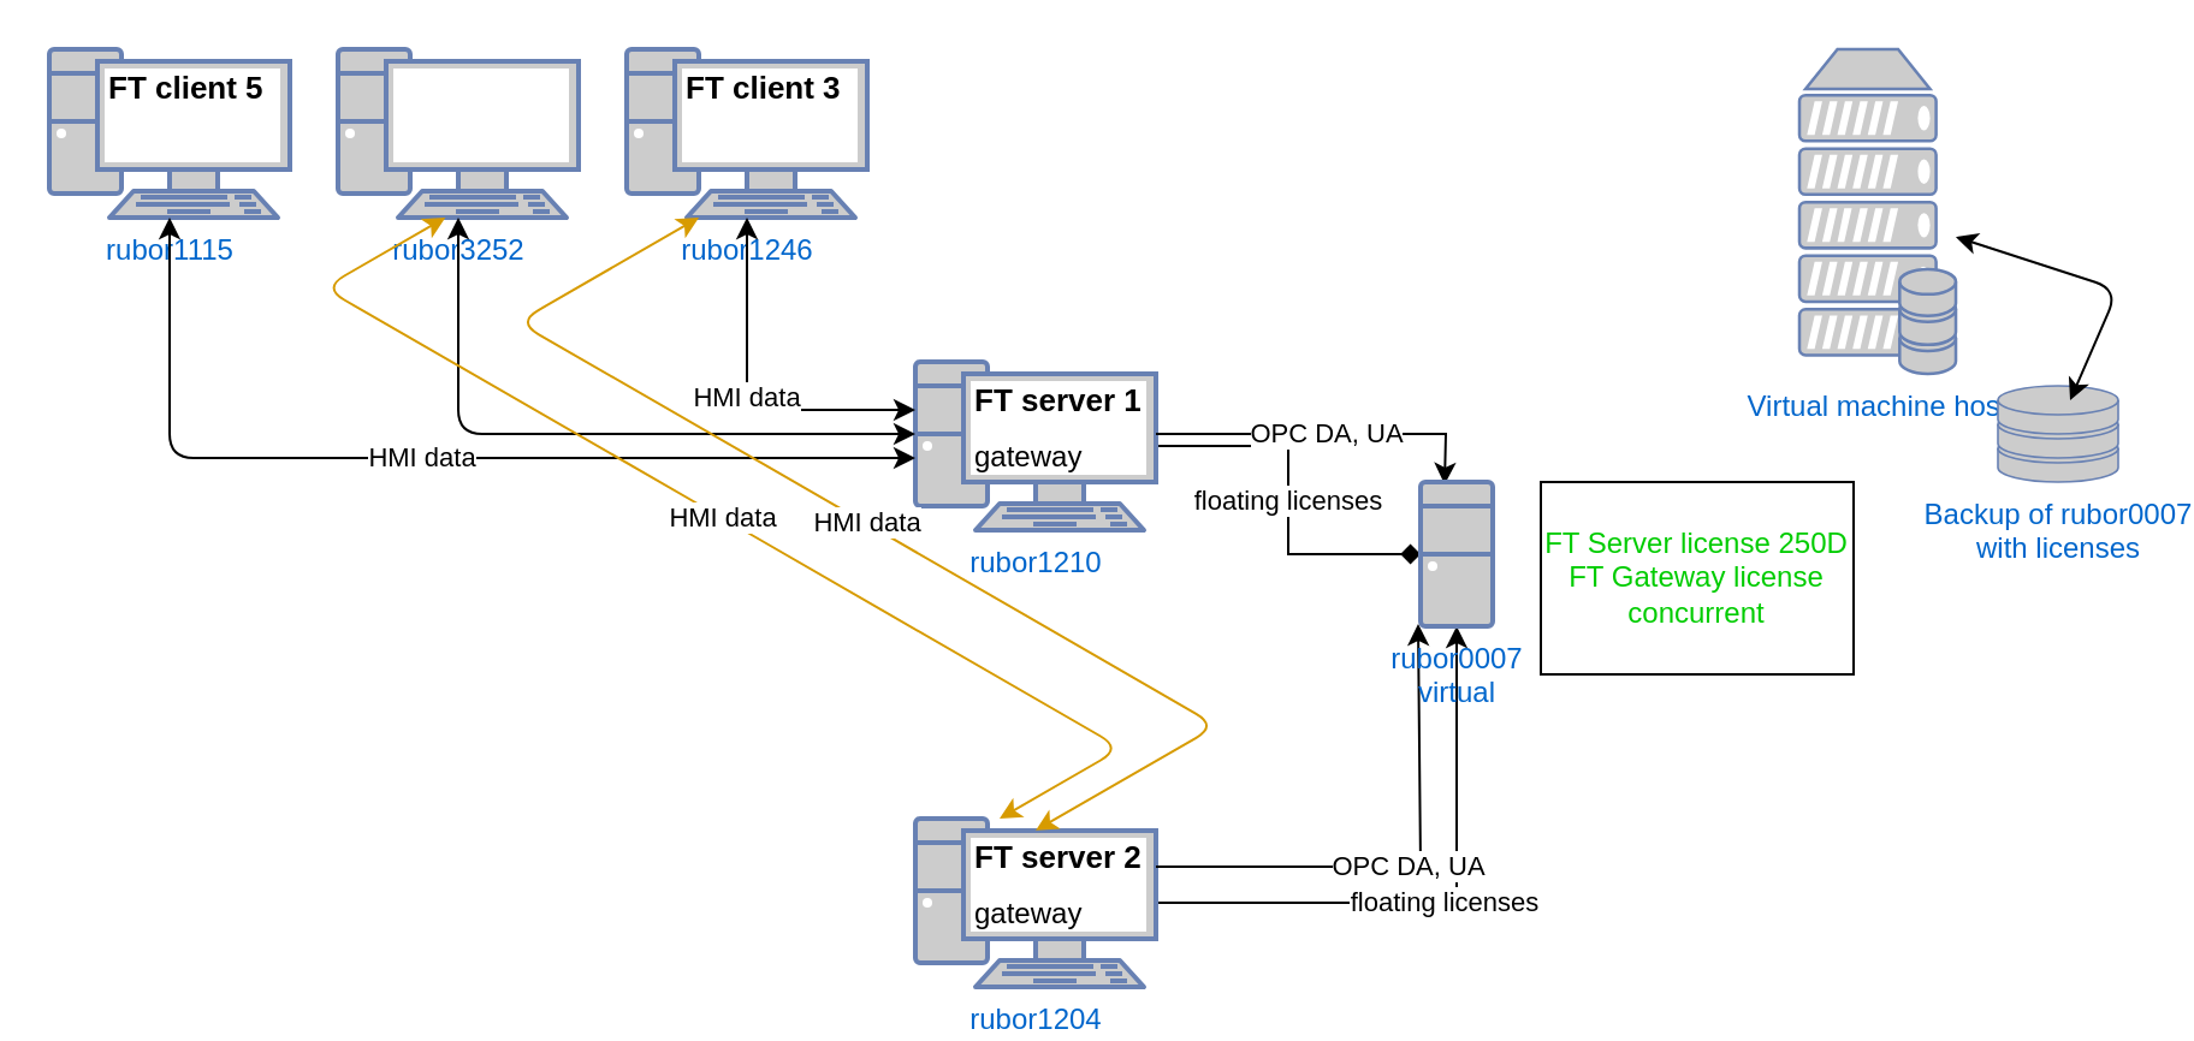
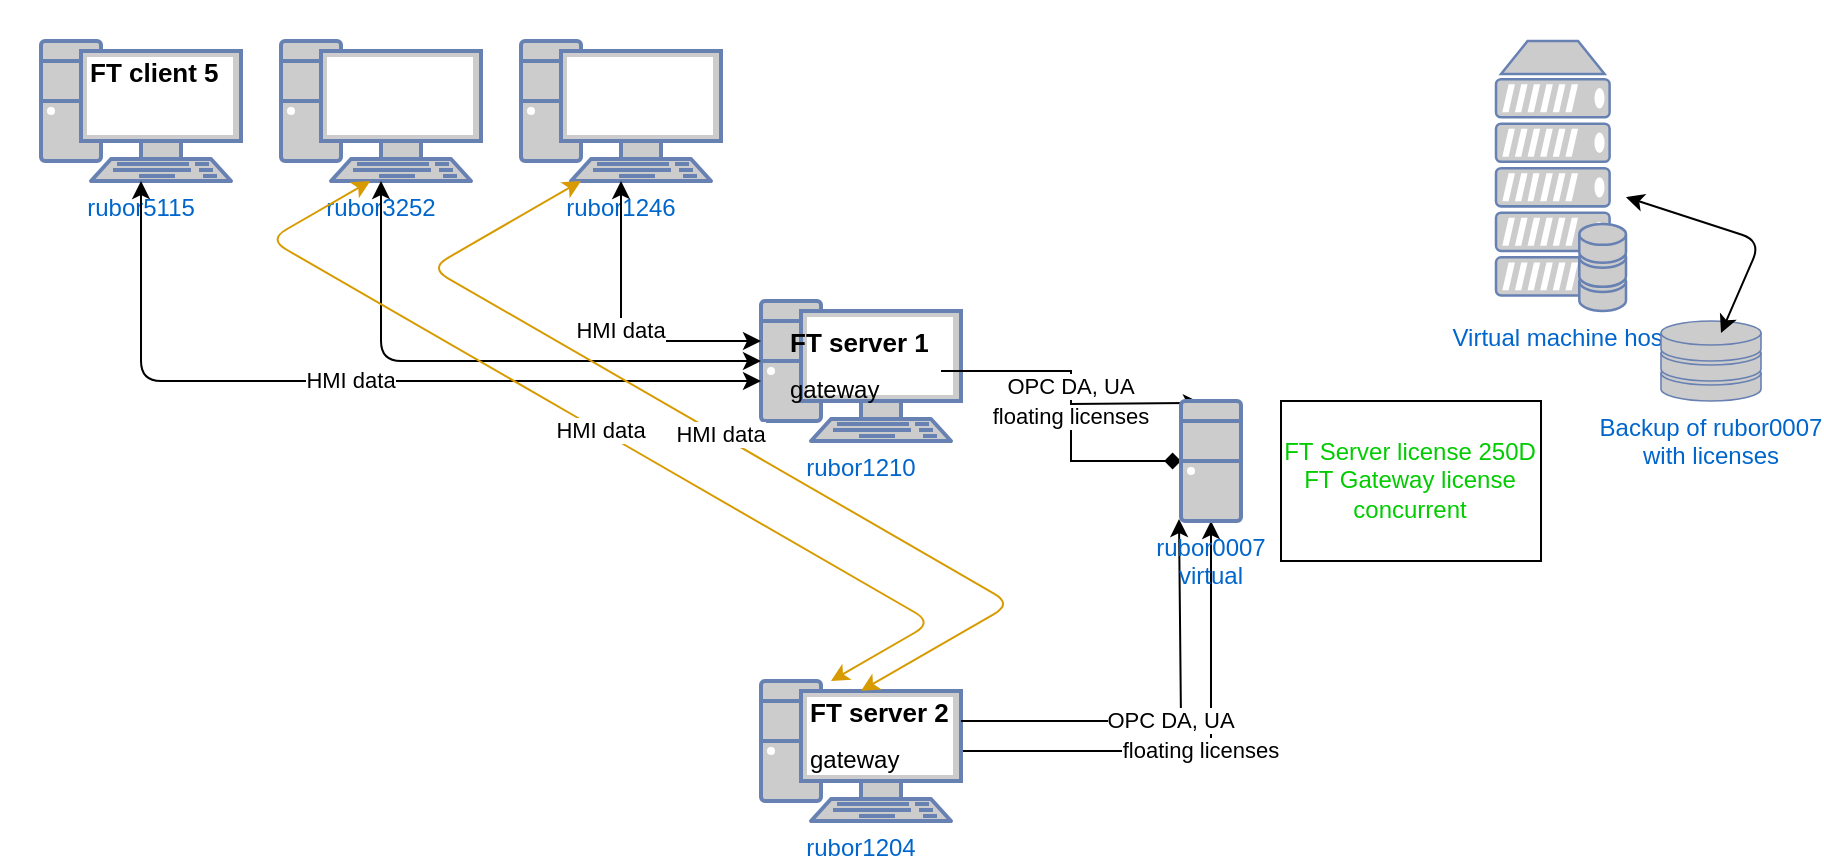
  <mxCell id="0" />
  <mxCell id="1" parent="0" />
  <mxCell id="2" value="&lt;font color=&quot;#00cc00&quot;&gt;FT Server license 250D&lt;br&gt;FT Gateway license concurrent&lt;/font&gt;" style="rounded=0;whiteSpace=wrap;html=1;" vertex="1" parent="1"><mxGeometry x="640" y="200" width="130" height="80" as="geometry" /></mxCell>
- <mxCell id="3" value="rubor1115&lt;br&gt;" style="fontColor=#0066CC;verticalAlign=top;verticalLabelPosition=bottom;labelPosition=center;align=center;html=1;fillColor=#CCCCCC;strokeColor=#6881B3;gradientColor=none;gradientDirection=north;strokeWidth=2;shape=mxgraph.networks.pc;rounded=0;shadow=0;comic=0;" parent="1" vertex="1"><mxGeometry x="20" y="20" width="100" height="70" as="geometry" /></mxCell>
+ <mxCell id="3" value="rubor5115&lt;br&gt;" style="fontColor=#0066CC;verticalAlign=top;verticalLabelPosition=bottom;labelPosition=center;align=center;html=1;fillColor=#CCCCCC;strokeColor=#6881B3;gradientColor=none;gradientDirection=north;strokeWidth=2;shape=mxgraph.networks.pc;rounded=0;shadow=0;comic=0;" parent="1" vertex="1"><mxGeometry x="20" y="20" width="100" height="70" as="geometry" /></mxCell>
  <mxCell id="4" value="rubor3252" style="fontColor=#0066CC;verticalAlign=top;verticalLabelPosition=bottom;labelPosition=center;align=center;html=1;fillColor=#CCCCCC;strokeColor=#6881B3;gradientColor=none;gradientDirection=north;strokeWidth=2;shape=mxgraph.networks.pc;rounded=0;shadow=0;comic=0;" parent="1" vertex="1"><mxGeometry x="140" y="20" width="100" height="70" as="geometry" /></mxCell>
  <mxCell id="5" value="rubor1246&lt;br&gt;" style="fontColor=#0066CC;verticalAlign=top;verticalLabelPosition=bottom;labelPosition=center;align=center;html=1;fillColor=#CCCCCC;strokeColor=#6881B3;gradientColor=none;gradientDirection=north;strokeWidth=2;shape=mxgraph.networks.pc;rounded=0;shadow=0;comic=0;" parent="1" vertex="1"><mxGeometry x="260" y="20" width="100" height="70" as="geometry" /></mxCell>
  <mxCell id="6" value="floating licenses" style="edgeStyle=orthogonalEdgeStyle;rounded=0;orthogonalLoop=1;jettySize=auto;html=1;entryX=0;entryY=0.5;entryDx=0;entryDy=0;entryPerimeter=0;endArrow=diamond;" edge="1" parent="1" source="7" target="24"><mxGeometry relative="1" as="geometry"><mxPoint x="580" y="235" as="targetPoint" /></mxGeometry></mxCell>
  <mxCell id="7" value="rubor1210&lt;br&gt;" style="fontColor=#0066CC;verticalAlign=top;verticalLabelPosition=bottom;labelPosition=center;align=center;html=1;fillColor=#CCCCCC;strokeColor=#6881B3;gradientColor=none;gradientDirection=north;strokeWidth=2;shape=mxgraph.networks.pc;rounded=0;shadow=0;comic=0;" parent="1" vertex="1"><mxGeometry x="380" y="150" width="100" height="70" as="geometry" /></mxCell>
  <mxCell id="8" value="Virtual machine host" style="fontColor=#0066CC;verticalAlign=top;verticalLabelPosition=bottom;labelPosition=center;align=center;html=1;fillColor=#CCCCCC;strokeColor=#6881B3;gradientColor=none;gradientDirection=north;strokeWidth=2;shape=mxgraph.networks.server_storage;rounded=0;shadow=0;comic=0;" parent="1" vertex="1"><mxGeometry x="747.5" y="20" width="65" height="135" as="geometry" /></mxCell>
  <mxCell id="9" value="floating licenses" style="edgeStyle=orthogonalEdgeStyle;rounded=0;orthogonalLoop=1;jettySize=auto;html=1;" edge="1" parent="1" source="10" target="24"><mxGeometry relative="1" as="geometry"><mxPoint x="630" y="290" as="targetPoint" /></mxGeometry></mxCell>
  <mxCell id="10" value="rubor1204" style="fontColor=#0066CC;verticalAlign=top;verticalLabelPosition=bottom;labelPosition=center;align=center;html=1;fillColor=#CCCCCC;strokeColor=#6881B3;gradientColor=none;gradientDirection=north;strokeWidth=2;shape=mxgraph.networks.pc;rounded=0;shadow=0;comic=0;" vertex="1" parent="1"><mxGeometry x="380" y="340" width="100" height="70" as="geometry" /></mxCell>
- <mxCell id="11" value="&lt;h1 style=&quot;font-size: 13px&quot;&gt;FT client 3&lt;/h1&gt;" style="text;html=1;strokeColor=none;fillColor=none;spacing=5;spacingTop=-20;whiteSpace=wrap;overflow=hidden;rounded=0;" vertex="1" parent="1"><mxGeometry x="280" y="30" width="80" height="30" as="geometry" /></mxCell>
  <mxCell id="12" value="&lt;h1 style=&quot;font-size: 13px&quot;&gt;FT client 5&lt;/h1&gt;" style="text;html=1;strokeColor=none;fillColor=none;spacing=5;spacingTop=-20;whiteSpace=wrap;overflow=hidden;rounded=0;" vertex="1" parent="1"><mxGeometry x="40" y="30" width="80" height="30" as="geometry" /></mxCell>
  <mxCell id="13" value="OPC DA, UA" style="edgeStyle=orthogonalEdgeStyle;rounded=0;orthogonalLoop=1;jettySize=auto;html=1;entryX=0.2;entryY=0.014;entryDx=0;entryDy=0;entryPerimeter=0;" edge="1" parent="1" source="14"><mxGeometry relative="1" as="geometry"><mxPoint x="600" y="200.98" as="targetPoint" /></mxGeometry></mxCell>
- <mxCell id="14" value="&lt;h1 style=&quot;font-size: 13px&quot;&gt;FT server 1&lt;/h1&gt;&lt;div&gt;gateway&lt;/div&gt;" style="text;html=1;strokeColor=none;fillColor=none;spacing=5;spacingTop=-20;whiteSpace=wrap;overflow=hidden;rounded=0;" vertex="1" parent="1"><mxGeometry x="400" y="160" width="80" height="40" as="geometry" /></mxCell>
+ <mxCell id="14" value="&lt;h1 style=&quot;font-size: 13px&quot;&gt;FT server 1&lt;/h1&gt;&lt;div&gt;gateway&lt;/div&gt;" style="text;html=1;strokeColor=none;fillColor=none;spacing=5;spacingTop=-20;whiteSpace=wrap;overflow=hidden;rounded=0;" vertex="1" parent="1"><mxGeometry x="390" y="165" width="80" height="40" as="geometry" /></mxCell>
  <mxCell id="15" value="OPC DA, UA" style="edgeStyle=orthogonalEdgeStyle;rounded=0;orthogonalLoop=1;jettySize=auto;html=1;entryX=0.09;entryY=0.843;entryDx=0;entryDy=0;entryPerimeter=0;" edge="1" parent="1" source="16"><mxGeometry relative="1" as="geometry"><mxPoint x="589" y="259.01" as="targetPoint" /><Array as="points"><mxPoint x="590" y="360" /></Array></mxGeometry></mxCell>
  <mxCell id="16" value="&lt;h1 style=&quot;font-size: 13px&quot;&gt;FT server 2&lt;/h1&gt;&lt;div&gt;gateway&lt;/div&gt;" style="text;html=1;strokeColor=none;fillColor=none;spacing=5;spacingTop=-20;whiteSpace=wrap;overflow=hidden;rounded=0;" vertex="1" parent="1"><mxGeometry x="400" y="350" width="80" height="40" as="geometry" /></mxCell>
  <mxCell id="17" value="HMI data" style="endArrow=classic;startArrow=classic;html=1;entryX=0.5;entryY=1;entryDx=0;entryDy=0;entryPerimeter=0;" edge="1" parent="1" target="5"><mxGeometry width="50" height="50" relative="1" as="geometry"><mxPoint x="380" y="170" as="sourcePoint" /><mxPoint x="410" y="130" as="targetPoint" /><Array as="points"><mxPoint x="310" y="170" /></Array></mxGeometry></mxCell>
  <mxCell id="18" value="" style="endArrow=classic;startArrow=classic;html=1;entryX=0.5;entryY=1;entryDx=0;entryDy=0;entryPerimeter=0;" edge="1" parent="1" target="4"><mxGeometry width="50" height="50" relative="1" as="geometry"><mxPoint x="380" y="180" as="sourcePoint" /><mxPoint x="410" y="130" as="targetPoint" /><Array as="points"><mxPoint x="190" y="180" /></Array></mxGeometry></mxCell>
  <mxCell id="19" value="HMI data" style="endArrow=classic;startArrow=classic;html=1;entryX=0.5;entryY=1;entryDx=0;entryDy=0;entryPerimeter=0;" edge="1" parent="1" target="3"><mxGeometry width="50" height="50" relative="1" as="geometry"><mxPoint x="380" y="190" as="sourcePoint" /><mxPoint x="410" y="130" as="targetPoint" /><Array as="points"><mxPoint x="70" y="190" /></Array></mxGeometry></mxCell>
  <mxCell id="20" value="Backup of rubor0007&lt;br&gt;with licenses" style="fontColor=#0066CC;verticalAlign=top;verticalLabelPosition=bottom;labelPosition=center;align=center;html=1;outlineConnect=0;fillColor=#CCCCCC;strokeColor=#6881B3;gradientColor=none;gradientDirection=north;strokeWidth=2;shape=mxgraph.networks.storage;" vertex="1" parent="1"><mxGeometry x="830" y="160" width="50" height="40" as="geometry" /></mxCell>
  <mxCell id="21" value="" style="endArrow=classic;startArrow=classic;html=1;" edge="1" parent="1" target="8"><mxGeometry width="50" height="50" relative="1" as="geometry"><mxPoint x="860" y="166" as="sourcePoint" /><mxPoint x="630" y="210" as="targetPoint" /><Array as="points"><mxPoint x="880" y="120" /></Array></mxGeometry></mxCell>
  <mxCell id="22" value="HMI data" style="endArrow=classic;startArrow=classic;html=1;edgeStyle=isometricEdgeStyle;exitX=0.5;exitY=0.07;exitDx=0;exitDy=0;exitPerimeter=0;fillColor=#ffe6cc;strokeColor=#d79b00;" edge="1" parent="1" source="10"><mxGeometry width="50" height="50" relative="1" as="geometry"><mxPoint x="350" y="280" as="sourcePoint" /><mxPoint x="290" y="90" as="targetPoint" /></mxGeometry></mxCell>
  <mxCell id="23" value="HMI data" style="endArrow=classic;startArrow=classic;html=1;edgeStyle=isometricEdgeStyle;exitX=0.35;exitY=0;exitDx=0;exitDy=0;exitPerimeter=0;fillColor=#ffe6cc;strokeColor=#d79b00;" edge="1" parent="1" source="10"><mxGeometry width="50" height="50" relative="1" as="geometry"><mxPoint x="324.63" y="344.9" as="sourcePoint" /><mxPoint x="184.63" y="90" as="targetPoint" /></mxGeometry></mxCell>
  <mxCell id="24" value="rubor0007&lt;br&gt;virtual" style="fontColor=#0066CC;verticalAlign=top;verticalLabelPosition=bottom;labelPosition=center;align=center;html=1;outlineConnect=0;fillColor=#CCCCCC;strokeColor=#6881B3;gradientColor=none;gradientDirection=north;strokeWidth=2;shape=mxgraph.networks.desktop_pc;" vertex="1" parent="1"><mxGeometry x="590" y="200" width="30" height="60" as="geometry" /></mxCell>
